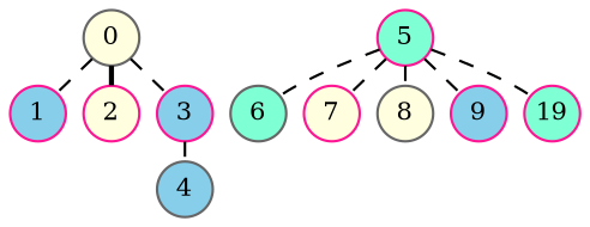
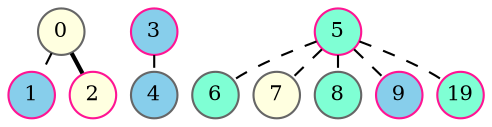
  graph {
    fontsize=12
    nodesep=0.1
    ranksep=0.1
    node [color=deeppink fillcolor=lightyellow fixedsize=true fontsize=10 shape=circle style=filled]
    edge [style=dashed]
    0 [color=gray40 width=0.3]
    1 [fillcolor=skyblue width=0.3]
    2 [width=0.3]
    3 [fillcolor=skyblue width=0.3]
    4 [color=gray40 fillcolor=skyblue width=0.3]
    5 [fillcolor=aquamarine width=0.3]
    6 [color=gray40 fillcolor=aquamarine width=0.3]
-   7 [width=0.3]
-   8 [color=gray40 width=0.3]
+   7 [color=gray40 width=0.3]
+   8 [color=gray40 fillcolor=aquamarine width=0.3]
    9 [fillcolor=skyblue width=0.3]
    n11 [fillcolor=aquamarine label=19 width=0.3]
    0 -- 1
    0 -- 2 [style=bold]
-   0 -- 3
    3 -- 4
    5 -- 6
    5 -- 7
    5 -- 8
    5 -- 9
    5 -- n11
  }
